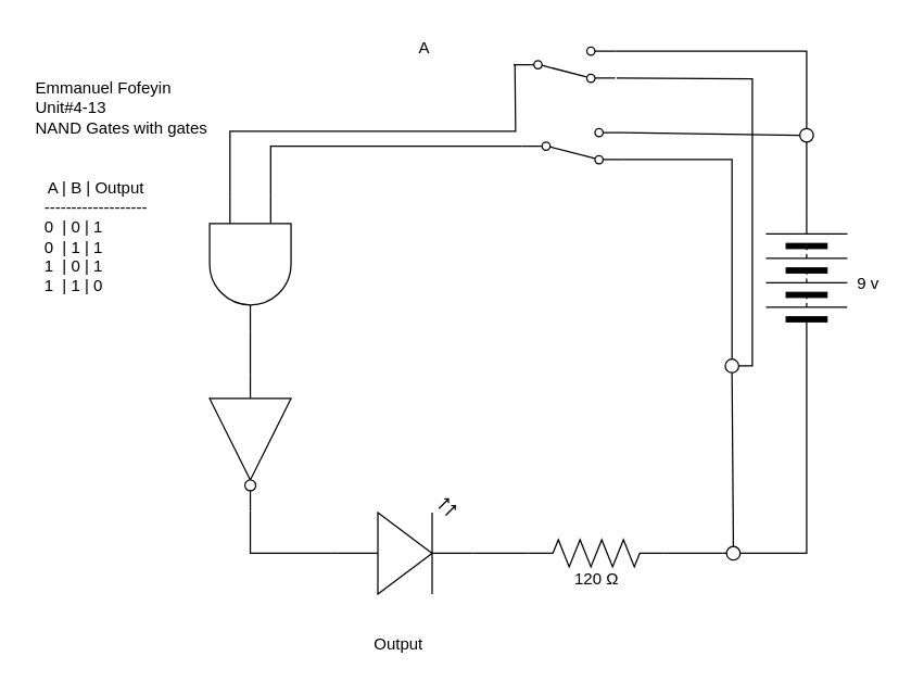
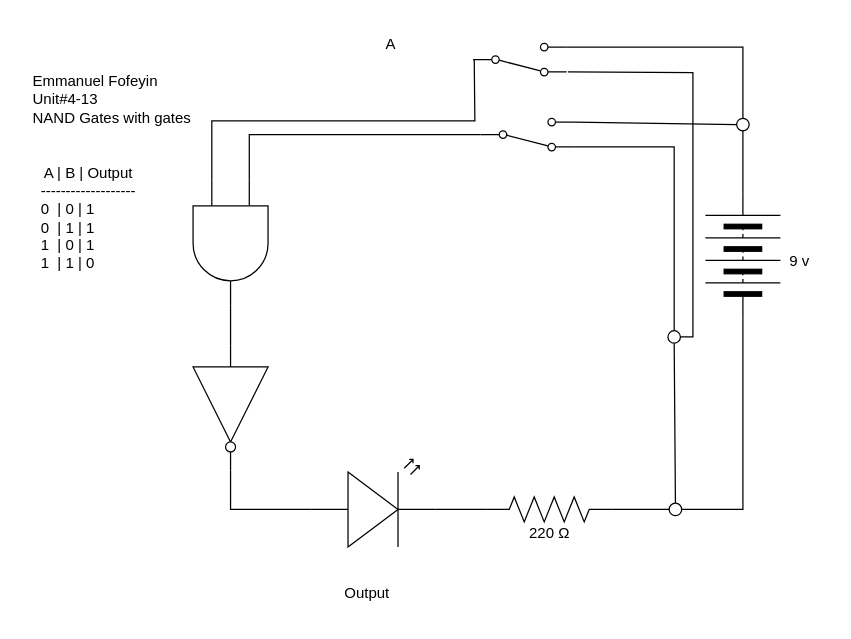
  <mxCell id="0" />
  <mxCell id="1" parent="0" />
  <mxCell id="2" style="edgeStyle=orthogonalEdgeStyle;html=1;exitX=0;exitY=0.57;exitDx=0;exitDy=0;exitPerimeter=0;entryX=1;entryY=0.5;entryDx=0;entryDy=0;entryPerimeter=0;endArrow=none;endFill=0;rounded=0;" parent="1" source="3" target="30" edge="1"><mxGeometry relative="1" as="geometry" /></mxCell>
  <mxCell id="3" value="" style="verticalLabelPosition=bottom;shadow=0;dashed=0;align=center;html=1;verticalAlign=top;shape=mxgraph.electrical.opto_electronics.led_2;pointerEvents=1;" parent="1" vertex="1"><mxGeometry x="248" y="367" width="100" height="70" as="geometry" /></mxCell>
  <mxCell id="4" style="edgeStyle=orthogonalEdgeStyle;html=1;exitX=1;exitY=0.5;exitDx=0;exitDy=0;exitPerimeter=0;entryX=0;entryY=0.5;entryDx=0;entryDy=0;endArrow=none;endFill=0;rounded=0;startArrow=none;" parent="1" source="20" target="9" edge="1"><mxGeometry relative="1" as="geometry" /></mxCell>
  <mxCell id="5" style="edgeStyle=none;html=1;exitX=0;exitY=0.5;exitDx=0;exitDy=0;exitPerimeter=0;entryX=1;entryY=0.57;entryDx=0;entryDy=0;entryPerimeter=0;endArrow=none;endFill=0;" parent="1" source="6" target="3" edge="1"><mxGeometry relative="1" as="geometry" /></mxCell>
  <mxCell id="6" value="" style="pointerEvents=1;verticalLabelPosition=bottom;shadow=0;dashed=0;align=center;html=1;verticalAlign=top;shape=mxgraph.electrical.resistors.resistor_2;" parent="1" vertex="1"><mxGeometry x="389" y="397" width="100" height="20" as="geometry" /></mxCell>
- <mxCell id="7" value="120 Ω" style="text;html=1;align=center;verticalAlign=middle;resizable=0;points=[];autosize=1;strokeColor=none;fillColor=none;" parent="1" vertex="1"><mxGeometry x="409" y="411" width="60" height="30" as="geometry" /></mxCell>
+ <mxCell id="7" value="220 Ω" style="text;html=1;align=center;verticalAlign=middle;resizable=0;points=[];autosize=1;strokeColor=none;fillColor=none;" parent="1" vertex="1"><mxGeometry x="409" y="411" width="60" height="30" as="geometry" /></mxCell>
  <mxCell id="8" style="edgeStyle=none;rounded=0;html=1;exitX=1;exitY=0.5;exitDx=0;exitDy=0;entryX=0.5;entryY=1;entryDx=0;entryDy=0;endArrow=none;endFill=0;" parent="1" source="9" target="26" edge="1"><mxGeometry relative="1" as="geometry" /></mxCell>
  <mxCell id="9" value="" style="pointerEvents=1;verticalLabelPosition=bottom;shadow=0;dashed=0;align=center;html=1;verticalAlign=top;shape=mxgraph.electrical.miscellaneous.batteryStack;rotation=-90;" parent="1" vertex="1"><mxGeometry x="544" y="174" width="100" height="60" as="geometry" /></mxCell>
  <mxCell id="10" style="edgeStyle=orthogonalEdgeStyle;rounded=0;html=1;exitX=0;exitY=0.75;exitDx=0;exitDy=0;exitPerimeter=0;entryX=0;entryY=0.5;entryDx=0;entryDy=0;endArrow=none;endFill=0;" parent="1" source="13" edge="1"><mxGeometry relative="1" as="geometry"><mxPoint x="379" y="47" as="targetPoint" /></mxGeometry></mxCell>
  <mxCell id="11" style="edgeStyle=orthogonalEdgeStyle;rounded=0;html=1;exitX=0;exitY=0.25;exitDx=0;exitDy=0;exitPerimeter=0;entryX=0;entryY=0.5;entryDx=0;entryDy=0;endArrow=none;endFill=0;" parent="1" source="13" target="17" edge="1"><mxGeometry relative="1" as="geometry" /></mxCell>
  <mxCell id="12" style="edgeStyle=orthogonalEdgeStyle;rounded=0;html=1;exitX=1;exitY=0.5;exitDx=0;exitDy=0;exitPerimeter=0;entryX=0;entryY=0.5;entryDx=0;entryDy=0;entryPerimeter=0;endArrow=none;endFill=0;" parent="1" source="13" target="30" edge="1"><mxGeometry relative="1" as="geometry" /></mxCell>
  <mxCell id="13" value="" style="verticalLabelPosition=bottom;shadow=0;dashed=0;align=center;html=1;verticalAlign=top;shape=mxgraph.electrical.logic_gates.logic_gate;operation=and;rotation=90;" parent="1" vertex="1"><mxGeometry x="134" y="164" width="100" height="60" as="geometry" /></mxCell>
  <mxCell id="14" style="edgeStyle=orthogonalEdgeStyle;rounded=0;html=1;exitX=1;exitY=0.88;exitDx=0;exitDy=0;entryX=1;entryY=0.5;entryDx=0;entryDy=0;endArrow=none;endFill=0;" parent="1" target="22" edge="1"><mxGeometry relative="1" as="geometry"><mxPoint x="454" y="56.88" as="sourcePoint" /></mxGeometry></mxCell>
  <mxCell id="15" value="" style="shape=mxgraph.electrical.electro-mechanical.twoWaySwitch;aspect=fixed;elSwitchState=2;flipV=1;" parent="1" vertex="1"><mxGeometry x="378" y="34" width="75" height="26" as="geometry" /></mxCell>
  <mxCell id="16" style="rounded=0;html=1;exitX=1;exitY=0.12;exitDx=0;exitDy=0;entryX=0;entryY=0.5;entryDx=0;entryDy=0;endArrow=none;endFill=0;" parent="1" source="17" target="26" edge="1"><mxGeometry relative="1" as="geometry" /></mxCell>
  <mxCell id="17" value="" style="shape=mxgraph.electrical.electro-mechanical.twoWaySwitch;aspect=fixed;elSwitchState=2;flipV=1;" parent="1" vertex="1"><mxGeometry x="384" y="94" width="75" height="26" as="geometry" /></mxCell>
  <mxCell id="18" value="" style="edgeStyle=orthogonalEdgeStyle;html=1;exitX=1;exitY=0.5;exitDx=0;exitDy=0;exitPerimeter=0;entryX=0;entryY=0.5;entryDx=0;entryDy=0;endArrow=none;endFill=0;rounded=0;" parent="1" source="6" target="20" edge="1"><mxGeometry relative="1" as="geometry"><mxPoint x="489" y="407" as="sourcePoint" /><mxPoint x="595" y="342" as="targetPoint" /></mxGeometry></mxCell>
  <mxCell id="19" style="edgeStyle=none;rounded=0;html=1;exitX=0.5;exitY=0;exitDx=0;exitDy=0;entryX=0.5;entryY=1;entryDx=0;entryDy=0;endArrow=none;endFill=0;" parent="1" source="20" target="22" edge="1"><mxGeometry relative="1" as="geometry" /></mxCell>
  <mxCell id="20" value="" style="ellipse;whiteSpace=wrap;html=1;aspect=fixed;strokeColor=#000000;" parent="1" vertex="1"><mxGeometry x="535" y="402" width="10" height="10" as="geometry" /></mxCell>
  <mxCell id="21" value="" style="edgeStyle=orthogonalEdgeStyle;rounded=0;html=1;exitX=1;exitY=0.88;exitDx=0;exitDy=0;entryX=0.5;entryY=0;entryDx=0;entryDy=0;endArrow=none;endFill=0;" parent="1" source="17" target="22" edge="1"><mxGeometry relative="1" as="geometry"><mxPoint x="459" y="116.88" as="sourcePoint" /><mxPoint x="539" y="314" as="targetPoint" /></mxGeometry></mxCell>
  <mxCell id="22" value="" style="ellipse;whiteSpace=wrap;html=1;aspect=fixed;strokeColor=#000000;" parent="1" vertex="1"><mxGeometry x="534" y="264" width="10" height="10" as="geometry" /></mxCell>
  <mxCell id="23" value="9 v" style="text;html=1;align=center;verticalAlign=middle;resizable=0;points=[];autosize=1;strokeColor=none;fillColor=none;" parent="1" vertex="1"><mxGeometry x="619" y="194" width="40" height="30" as="geometry" /></mxCell>
  <mxCell id="24" value="Output" style="text;html=1;align=center;verticalAlign=middle;resizable=0;points=[];autosize=1;strokeColor=none;fillColor=none;" parent="1" vertex="1"><mxGeometry x="263" y="459" width="60" height="30" as="geometry" /></mxCell>
  <mxCell id="25" style="edgeStyle=orthogonalEdgeStyle;rounded=0;html=1;exitX=0.5;exitY=0;exitDx=0;exitDy=0;entryX=1;entryY=0.12;entryDx=0;entryDy=0;endArrow=none;endFill=0;" parent="1" source="26" target="15" edge="1"><mxGeometry relative="1" as="geometry" /></mxCell>
  <mxCell id="26" value="" style="ellipse;whiteSpace=wrap;html=1;aspect=fixed;strokeColor=#000000;" parent="1" vertex="1"><mxGeometry x="589" y="94" width="10" height="10" as="geometry" /></mxCell>
  <mxCell id="27" value="A" style="text;html=1;align=center;verticalAlign=middle;resizable=0;points=[];autosize=1;strokeColor=none;fillColor=none;" parent="1" vertex="1"><mxGeometry x="296.5" y="20" width="30" height="30" as="geometry" /></mxCell>
  <mxCell id="28" value="Emmanuel Fofeyin&lt;br&gt;Unit#4-13&lt;br&gt;NAND Gates with gates" style="text;html=1;align=left;verticalAlign=middle;resizable=0;points=[];autosize=1;strokeColor=none;fillColor=none;" parent="1" vertex="1"><mxGeometry x="24" y="49" width="150" height="60" as="geometry" /></mxCell>
  <mxCell id="29" value="A | B | Output&lt;br&gt;-------------------&lt;br&gt;&lt;div style=&quot;text-align: left;&quot;&gt;0&amp;nbsp; | 0 | 1&lt;/div&gt;&lt;div style=&quot;text-align: left;&quot;&gt;0&amp;nbsp; | 1 | 1&lt;/div&gt;&lt;div style=&quot;text-align: left;&quot;&gt;1&amp;nbsp; | 0 | 1&lt;/div&gt;&lt;div style=&quot;text-align: left;&quot;&gt;1&amp;nbsp; | 1 | 0&lt;/div&gt;" style="text;html=1;align=center;verticalAlign=middle;resizable=0;points=[];autosize=1;strokeColor=none;fillColor=none;" parent="1" vertex="1"><mxGeometry x="20" y="124" width="100" height="100" as="geometry" /></mxCell>
  <mxCell id="30" value="" style="verticalLabelPosition=bottom;shadow=0;dashed=0;align=center;html=1;verticalAlign=top;shape=mxgraph.electrical.logic_gates.inverter_2;rotation=90;" parent="1" vertex="1"><mxGeometry x="134" y="296" width="100" height="60" as="geometry" /></mxCell>
